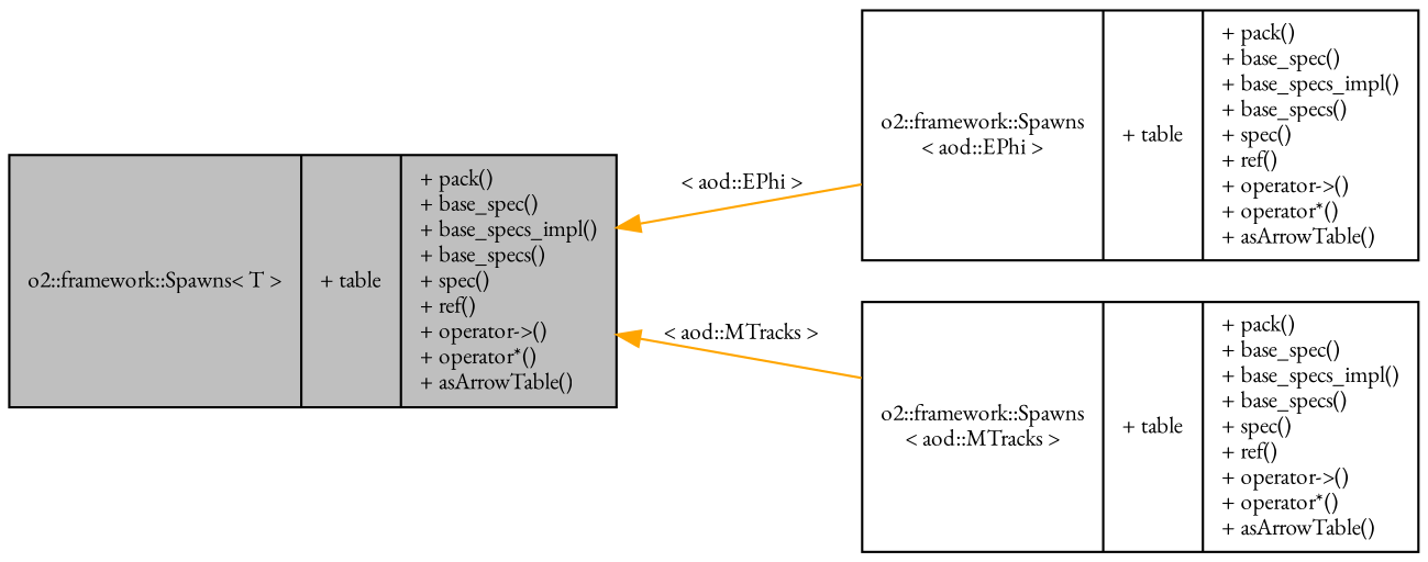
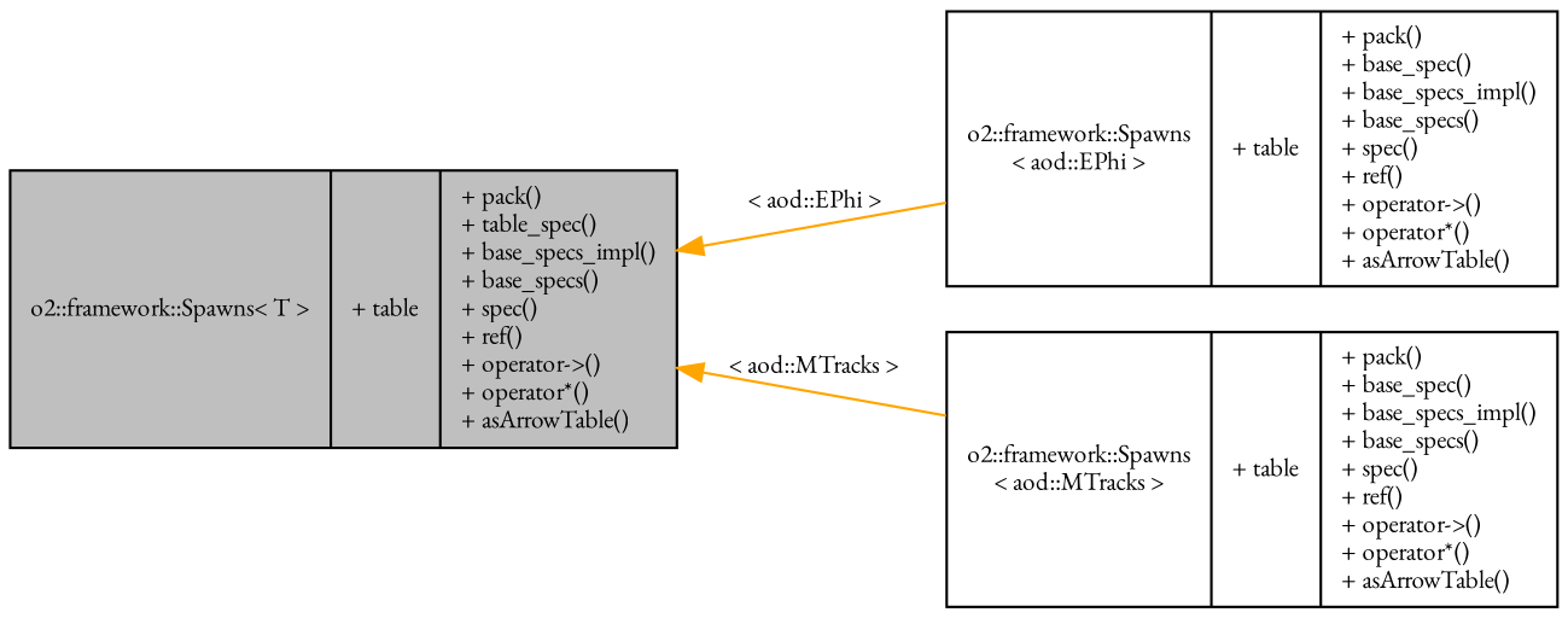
  digraph {
    rankdir=LR
    fontname="EB Garamond"
    node [color=black fontname="EB Garamond" fontsize=10 shape=record]
    edge [color=orange dir=back fontname="EB Garamond" fontsize=10 labelfontname=Helvetica labelfontsize=10 style=solid]
-   n1 [fillcolor=grey75 fontcolor=black height=0.2 label="{o2::framework::Spawns\< T \>\n|+ table\l|+ pack()\l+ base_spec()\l+ base_specs_impl()\l+ base_specs()\l+ spec()\l+ ref()\l+ operator-\>()\l+ operator*()\l+ asArrowTable()\l}" style=filled width=0.4]
+   n1 [fillcolor=grey75 fontcolor=black height=0.2 label="{o2::framework::Spawns\< T \>\n|+ table\l|+ pack()\l+ table_spec()\l+ base_specs_impl()\l+ base_specs()\l+ spec()\l+ ref()\l+ operator-\>()\l+ operator*()\l+ asArrowTable()\l}" style=filled width=0.4]
    n2 [height=0.2 label="{o2::framework::Spawns\l\< aod::EPhi \>\n|+ table\l|+ pack()\l+ base_spec()\l+ base_specs_impl()\l+ base_specs()\l+ spec()\l+ ref()\l+ operator-\>()\l+ operator*()\l+ asArrowTable()\l}" width=0.4]
    n3 [height=0.2 label="{o2::framework::Spawns\l\< aod::MTracks \>\n|+ table\l|+ pack()\l+ base_spec()\l+ base_specs_impl()\l+ base_specs()\l+ spec()\l+ ref()\l+ operator-\>()\l+ operator*()\l+ asArrowTable()\l}" width=0.4]
    n1 -> n2 [label=" \< aod::EPhi \>"]
    n1 -> n3 [label=" \< aod::MTracks \>"]
  }
